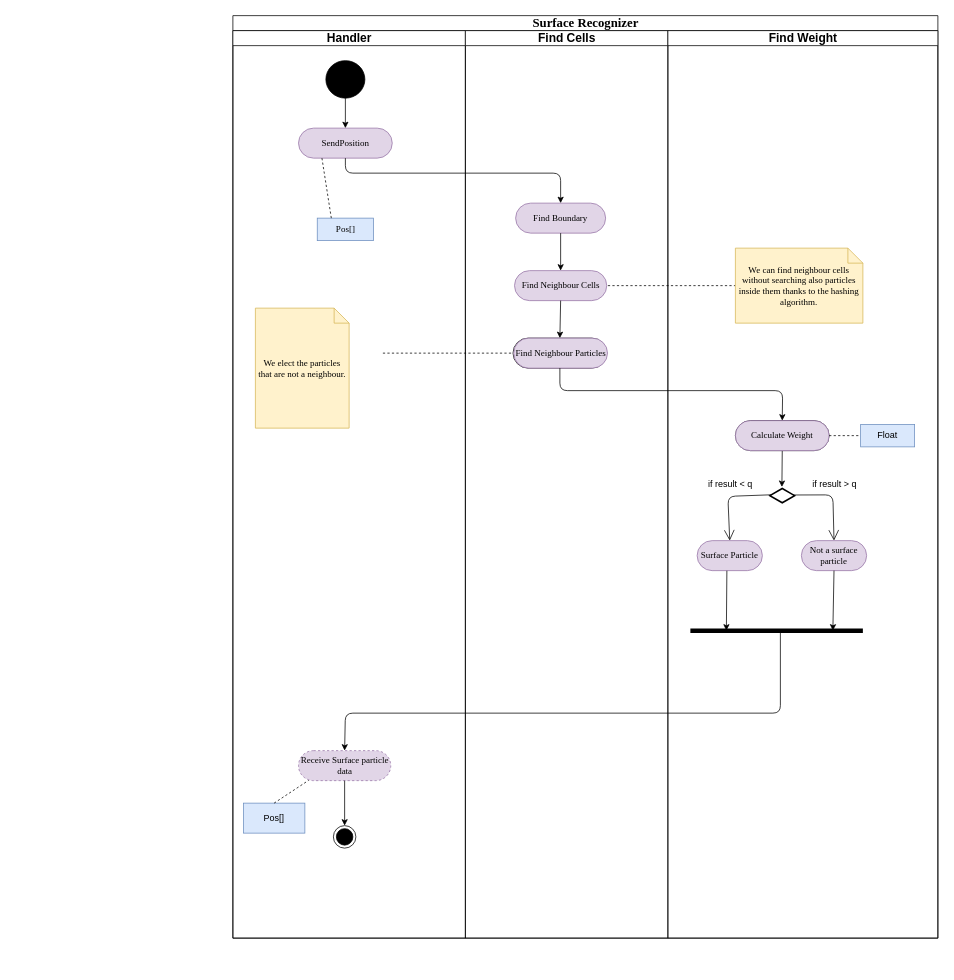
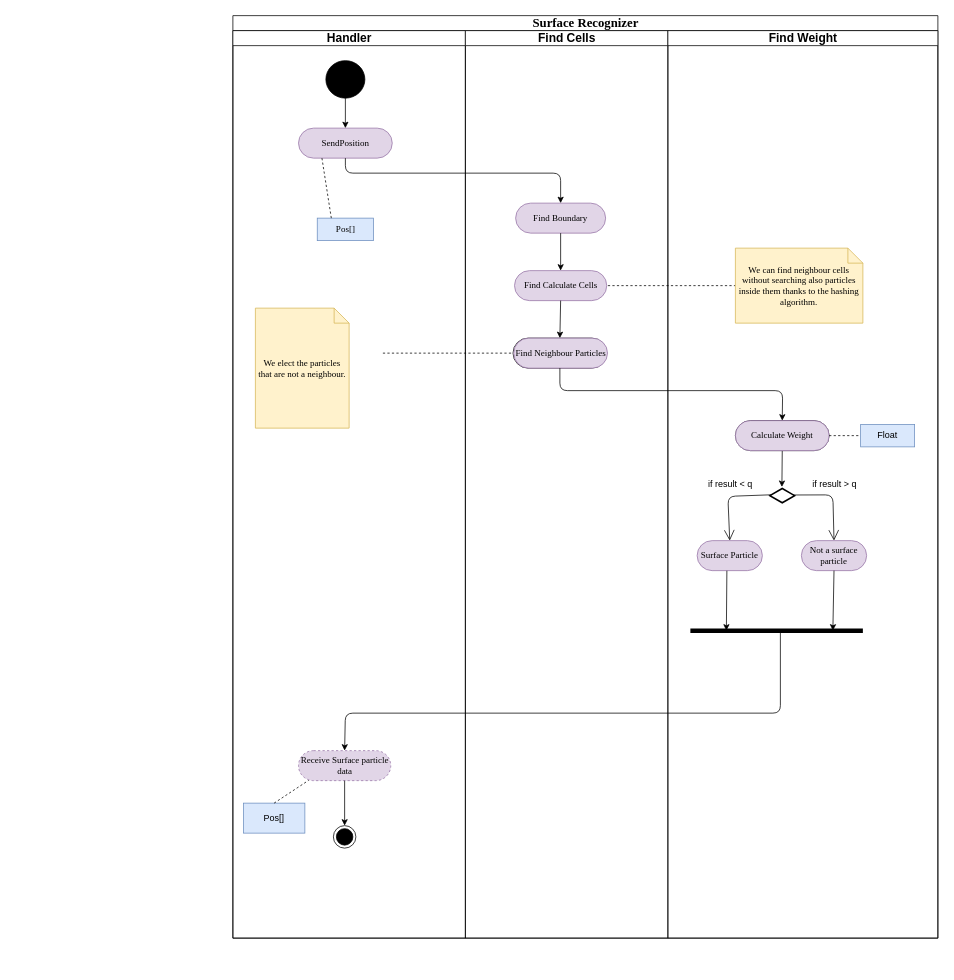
  <mxCell id="0" />
  <mxCell id="1" parent="0" />
  <mxCell id="2" value="&lt;font style=&quot;font-size: 17px&quot;&gt;Surface Recognizer&lt;/font&gt;" style="swimlane;html=1;childLayout=stackLayout;startSize=20;rounded=0;shadow=0;comic=0;labelBackgroundColor=none;strokeWidth=1;fontFamily=Verdana;fontSize=12;align=center;" parent="1" vertex="1"><mxGeometry x="310" y="20" width="940" height="1230" as="geometry"><mxRectangle x="40" y="20" width="60" height="20" as="alternateBounds" /></mxGeometry></mxCell>
  <mxCell id="3" value="&lt;font style=&quot;font-size: 16px&quot;&gt;Handler&lt;/font&gt;" style="swimlane;html=1;startSize=20;" parent="2" vertex="1"><mxGeometry y="20" width="310" height="1210" as="geometry" /></mxCell>
  <mxCell id="4" value="" style="ellipse;whiteSpace=wrap;html=1;rounded=0;shadow=0;comic=0;labelBackgroundColor=none;strokeWidth=1;fillColor=#000000;fontFamily=Verdana;fontSize=12;align=center;" parent="3" vertex="1"><mxGeometry x="124" y="40" width="52" height="50" as="geometry" /></mxCell>
  <mxCell id="5" value="SendPosition" style="rounded=1;whiteSpace=wrap;html=1;shadow=0;comic=0;labelBackgroundColor=none;strokeWidth=1;fontFamily=Verdana;fontSize=12;align=center;arcSize=50;fillColor=#e1d5e7;strokeColor=#9673a6;" parent="3" vertex="1"><mxGeometry x="87.5" y="130" width="125" height="40" as="geometry" /></mxCell>
  <mxCell id="6" value="Pos[]" style="rounded=0;whiteSpace=wrap;html=1;shadow=0;comic=0;labelBackgroundColor=none;strokeWidth=1;fontFamily=Verdana;fontSize=12;align=center;arcSize=50;fillColor=#dae8fc;strokeColor=#6c8ebf;" parent="3" vertex="1"><mxGeometry x="112.5" y="250" width="75" height="30" as="geometry" /></mxCell>
  <mxCell id="7" value="" style="endArrow=classic;html=1;entryX=0.5;entryY=0;entryDx=0;entryDy=0;exitX=0.5;exitY=1;exitDx=0;exitDy=0;" parent="3" source="4" target="5" edge="1"><mxGeometry width="50" height="50" relative="1" as="geometry"><mxPoint x="30" y="340" as="sourcePoint" /><mxPoint x="80" y="290" as="targetPoint" /></mxGeometry></mxCell>
  <mxCell id="8" value="Receive Surface particle data" style="rounded=1;whiteSpace=wrap;html=1;shadow=0;comic=0;labelBackgroundColor=none;strokeWidth=1;fontFamily=Verdana;fontSize=12;align=center;arcSize=50;fillColor=#e1d5e7;strokeColor=#9673a6;dashed=1;" parent="3" vertex="1"><mxGeometry x="87.5" y="960" width="123" height="40" as="geometry" /></mxCell>
  <mxCell id="9" value="We elect the particles that are not a neighbour." style="shape=note;whiteSpace=wrap;html=1;rounded=0;shadow=0;comic=0;labelBackgroundColor=none;strokeWidth=1;fontFamily=Verdana;fontSize=12;align=center;size=20;fillColor=#fff2cc;strokeColor=#d6b656;" parent="3" vertex="1"><mxGeometry x="30" y="370" width="125" height="160" as="geometry" /></mxCell>
  <mxCell id="10" value="" style="endArrow=none;dashed=1;html=1;entryX=0.25;entryY=1;entryDx=0;entryDy=0;exitX=0.25;exitY=0;exitDx=0;exitDy=0;" edge="1" parent="3" source="6" target="5"><mxGeometry width="50" height="50" relative="1" as="geometry"><mxPoint x="210" y="440" as="sourcePoint" /><mxPoint x="383.5" y="440" as="targetPoint" /></mxGeometry></mxCell>
  <mxCell id="11" value="" style="ellipse;html=1;shape=endState;fillColor=#000000;strokeColor=#000000;" vertex="1" parent="3"><mxGeometry x="134" y="1060" width="30" height="30" as="geometry" /></mxCell>
  <mxCell id="12" value="" style="endArrow=classic;html=1;strokeWidth=1;exitX=0.5;exitY=1;exitDx=0;exitDy=0;entryX=0.5;entryY=0;entryDx=0;entryDy=0;" parent="3" source="8" target="11" edge="1"><mxGeometry width="50" height="50" relative="1" as="geometry"><mxPoint x="381.0" y="960" as="sourcePoint" /><mxPoint x="149" y="1060" as="targetPoint" /></mxGeometry></mxCell>
  <mxCell id="13" value="Pos[]" style="rounded=0;whiteSpace=wrap;html=1;strokeWidth=1;fillColor=#dae8fc;strokeColor=#6c8ebf;" parent="3" vertex="1"><mxGeometry x="14" y="1030" width="82" height="40" as="geometry" /></mxCell>
  <mxCell id="14" value="" style="endArrow=none;dashed=1;html=1;entryX=0.111;entryY=0.988;entryDx=0;entryDy=0;entryPerimeter=0;exitX=0.5;exitY=0;exitDx=0;exitDy=0;" edge="1" parent="3" source="13" target="8"><mxGeometry width="50" height="50" relative="1" as="geometry"><mxPoint x="230" y="1080" as="sourcePoint" /><mxPoint x="280" y="1030" as="targetPoint" /></mxGeometry></mxCell>
  <mxCell id="15" value="&lt;font style=&quot;font-size: 16px&quot;&gt;Find Cells&lt;/font&gt;" style="swimlane;html=1;startSize=20;" parent="2" vertex="1"><mxGeometry x="310" y="20" width="270" height="1210" as="geometry" /></mxCell>
  <mxCell id="16" value="Find Boundary" style="rounded=1;whiteSpace=wrap;html=1;shadow=0;comic=0;labelBackgroundColor=none;strokeWidth=1;fontFamily=Verdana;fontSize=12;align=center;arcSize=50;fillColor=#e1d5e7;strokeColor=#9673a6;" parent="15" vertex="1"><mxGeometry x="67" y="230" width="120" height="40" as="geometry" /></mxCell>
- <mxCell id="17" value="Find Neighbour Cells" style="rounded=1;whiteSpace=wrap;html=1;shadow=0;comic=0;labelBackgroundColor=none;strokeWidth=1;fontFamily=Verdana;fontSize=12;align=center;arcSize=50;fillColor=#e1d5e7;strokeColor=#9673a6;" parent="15" vertex="1"><mxGeometry x="65.5" y="320" width="123" height="40" as="geometry" /></mxCell>
+ <mxCell id="17" value="Find Calculate Cells" style="rounded=1;whiteSpace=wrap;html=1;shadow=0;comic=0;labelBackgroundColor=none;strokeWidth=1;fontFamily=Verdana;fontSize=12;align=center;arcSize=50;fillColor=#e1d5e7;strokeColor=#9673a6;" parent="15" vertex="1"><mxGeometry x="65.5" y="320" width="123" height="40" as="geometry" /></mxCell>
  <mxCell id="18" value="Find Neighbour Particles" style="rounded=1;whiteSpace=wrap;html=1;shadow=0;comic=0;labelBackgroundColor=none;strokeWidth=1;fontFamily=Verdana;fontSize=12;align=center;arcSize=50;" parent="15" vertex="1"><mxGeometry x="63.5" y="410" width="125" height="40" as="geometry" /></mxCell>
  <mxCell id="19" value="" style="endArrow=classic;html=1;exitX=0.5;exitY=1;exitDx=0;exitDy=0;entryX=0.5;entryY=0;entryDx=0;entryDy=0;" parent="15" source="16" target="17" edge="1"><mxGeometry width="50" height="50" relative="1" as="geometry"><mxPoint x="210" y="330" as="sourcePoint" /><mxPoint x="260" y="280" as="targetPoint" /></mxGeometry></mxCell>
  <mxCell id="20" value="" style="endArrow=classic;html=1;exitX=0.5;exitY=1;exitDx=0;exitDy=0;entryX=0.5;entryY=0;entryDx=0;entryDy=0;" parent="15" source="17" target="18" edge="1"><mxGeometry width="50" height="50" relative="1" as="geometry"><mxPoint x="35.5" y="360" as="sourcePoint" /><mxPoint x="35.5" y="410" as="targetPoint" /></mxGeometry></mxCell>
  <mxCell id="21" value="" style="endArrow=none;dashed=1;html=1;entryX=0;entryY=0.5;entryDx=0;entryDy=0;entryPerimeter=0;" parent="15" target="38" edge="1"><mxGeometry width="50" height="50" relative="1" as="geometry"><mxPoint x="190" y="340" as="sourcePoint" /><mxPoint x="219.86" y="640" as="targetPoint" /></mxGeometry></mxCell>
  <mxCell id="22" value="Find Neighbour Particles" style="rounded=1;whiteSpace=wrap;html=1;shadow=0;comic=0;labelBackgroundColor=none;strokeWidth=1;fontFamily=Verdana;fontSize=12;align=center;arcSize=50;fillColor=#e1d5e7;strokeColor=#9673a6;" vertex="1" parent="15"><mxGeometry x="64.5" y="410" width="125" height="40" as="geometry" /></mxCell>
  <mxCell id="23" value="&lt;font style=&quot;font-size: 16px&quot;&gt;Find Weight&lt;/font&gt;" style="swimlane;html=1;startSize=20;" parent="2" vertex="1"><mxGeometry x="580" y="20" width="360" height="1210" as="geometry" /></mxCell>
  <mxCell id="24" value="Calculate Weight" style="rounded=1;whiteSpace=wrap;html=1;shadow=0;comic=0;labelBackgroundColor=none;strokeWidth=1;fontFamily=Verdana;fontSize=12;align=center;arcSize=50;" parent="23" vertex="1"><mxGeometry x="90" y="520" width="125" height="40" as="geometry" /></mxCell>
  <mxCell id="25" value="" style="html=1;whiteSpace=wrap;aspect=fixed;shape=isoRectangle;strokeWidth=2;" parent="23" vertex="1"><mxGeometry x="136" y="610" width="33" height="20" as="geometry" /></mxCell>
  <mxCell id="26" value="" style="endArrow=open;endFill=1;endSize=12;html=1;exitX=0.934;exitY=0.458;exitDx=0;exitDy=0;exitPerimeter=0;entryX=0.5;entryY=0;entryDx=0;entryDy=0;" parent="23" source="25" target="29" edge="1"><mxGeometry width="160" relative="1" as="geometry"><mxPoint x="253.5" y="640.0" as="sourcePoint" /><mxPoint x="230" y="670" as="targetPoint" /><Array as="points"><mxPoint x="220" y="619" /></Array></mxGeometry></mxCell>
  <mxCell id="27" value="Surface Particle" style="rounded=1;whiteSpace=wrap;html=1;shadow=0;comic=0;labelBackgroundColor=none;strokeWidth=1;fontFamily=Verdana;fontSize=12;align=center;arcSize=50;fillColor=#e1d5e7;strokeColor=#9673a6;" parent="23" vertex="1"><mxGeometry x="39" y="680" width="87" height="40" as="geometry" /></mxCell>
  <mxCell id="28" value="" style="endArrow=open;endFill=1;endSize=12;html=1;entryX=0.5;entryY=0;entryDx=0;entryDy=0;exitX=0.045;exitY=0.445;exitDx=0;exitDy=0;exitPerimeter=0;" parent="23" source="25" target="27" edge="1"><mxGeometry width="160" relative="1" as="geometry"><mxPoint x="124.5" y="621" as="sourcePoint" /><mxPoint x="74.5" y="690" as="targetPoint" /><Array as="points"><mxPoint x="80" y="621" /></Array></mxGeometry></mxCell>
  <mxCell id="29" value="Not a surface particle" style="rounded=1;whiteSpace=wrap;html=1;shadow=0;comic=0;labelBackgroundColor=none;strokeWidth=1;fontFamily=Verdana;fontSize=12;align=center;arcSize=50;fillColor=#e1d5e7;strokeColor=#9673a6;" parent="23" vertex="1"><mxGeometry x="178" y="680" width="87" height="40" as="geometry" /></mxCell>
  <mxCell id="30" value="if result &amp;lt; q" style="text;html=1;align=center;verticalAlign=middle;resizable=0;points=[];;autosize=1;" parent="23" vertex="1"><mxGeometry x="47.5" y="595" width="70" height="20" as="geometry" /></mxCell>
  <mxCell id="31" value="if result &amp;gt; q" style="text;html=1;align=center;verticalAlign=middle;resizable=0;points=[];;autosize=1;" parent="23" vertex="1"><mxGeometry x="187" y="595" width="70" height="20" as="geometry" /></mxCell>
  <mxCell id="32" value="" style="endArrow=classic;html=1;exitX=0.5;exitY=1;exitDx=0;exitDy=0;entryX=0.486;entryY=-0.079;entryDx=0;entryDy=0;entryPerimeter=0;" parent="23" source="24" target="25" edge="1"><mxGeometry width="50" height="50" relative="1" as="geometry"><mxPoint x="-123" y="380" as="sourcePoint" /><mxPoint x="153" y="601" as="targetPoint" /></mxGeometry></mxCell>
  <mxCell id="33" value="" style="endArrow=classic;html=1;exitX=0.456;exitY=1.005;exitDx=0;exitDy=0;exitPerimeter=0;" parent="23" source="27" edge="1"><mxGeometry width="50" height="50" relative="1" as="geometry"><mxPoint x="140" y="800" as="sourcePoint" /><mxPoint x="78" y="800" as="targetPoint" /></mxGeometry></mxCell>
  <mxCell id="34" value="" style="endArrow=none;html=1;strokeWidth=6;" parent="23" edge="1"><mxGeometry width="50" height="50" relative="1" as="geometry"><mxPoint x="30" y="800" as="sourcePoint" /><mxPoint x="260" y="800" as="targetPoint" /></mxGeometry></mxCell>
  <mxCell id="35" value="" style="endArrow=classic;html=1;exitX=0.5;exitY=1;exitDx=0;exitDy=0;" parent="23" source="29" edge="1"><mxGeometry width="50" height="50" relative="1" as="geometry"><mxPoint x="215.172" y="730.2" as="sourcePoint" /><mxPoint x="220" y="800" as="targetPoint" /></mxGeometry></mxCell>
  <mxCell id="36" value="" style="endArrow=classic;html=1;strokeWidth=1;entryX=0.5;entryY=0;entryDx=0;entryDy=0;" parent="23" target="8" edge="1"><mxGeometry width="50" height="50" relative="1" as="geometry"><mxPoint x="150" y="800" as="sourcePoint" /><mxPoint x="-490" y="980" as="targetPoint" /><Array as="points"><mxPoint x="150" y="910" /><mxPoint x="-430" y="910" /></Array></mxGeometry></mxCell>
  <mxCell id="37" value="Float" style="rounded=0;whiteSpace=wrap;html=1;strokeWidth=1;fillColor=#dae8fc;strokeColor=#6c8ebf;" parent="23" vertex="1"><mxGeometry x="257" y="525" width="72" height="30" as="geometry" /></mxCell>
  <mxCell id="38" value="We can find neighbour cells without searching also particles inside them thanks to the hashing algorithm." style="shape=note;whiteSpace=wrap;html=1;rounded=0;shadow=0;comic=0;labelBackgroundColor=none;strokeWidth=1;fontFamily=Verdana;fontSize=12;align=center;size=20;fillColor=#fff2cc;strokeColor=#d6b656;" parent="23" vertex="1"><mxGeometry x="90" y="290" width="170" height="100" as="geometry" /></mxCell>
  <mxCell id="39" value="Calculate Weight" style="rounded=1;whiteSpace=wrap;html=1;shadow=0;comic=0;labelBackgroundColor=none;strokeWidth=1;fontFamily=Verdana;fontSize=12;align=center;arcSize=50;fillColor=#e1d5e7;strokeColor=#9673a6;" vertex="1" parent="23"><mxGeometry x="90" y="520" width="125" height="40" as="geometry" /></mxCell>
  <mxCell id="40" value="" style="endArrow=none;dashed=1;html=1;exitX=1;exitY=0.5;exitDx=0;exitDy=0;entryX=0;entryY=0.5;entryDx=0;entryDy=0;" edge="1" parent="23" source="39" target="37"><mxGeometry width="50" height="50" relative="1" as="geometry"><mxPoint x="240" y="500" as="sourcePoint" /><mxPoint x="290" y="450" as="targetPoint" /></mxGeometry></mxCell>
  <mxCell id="41" value="" style="endArrow=classic;html=1;exitX=0.5;exitY=1;exitDx=0;exitDy=0;entryX=0.5;entryY=0;entryDx=0;entryDy=0;" parent="2" source="5" target="16" edge="1"><mxGeometry width="50" height="50" relative="1" as="geometry"><mxPoint x="130" y="250" as="sourcePoint" /><mxPoint x="480" y="170" as="targetPoint" /><Array as="points"><mxPoint x="150" y="210" /><mxPoint x="437" y="210" /></Array></mxGeometry></mxCell>
  <mxCell id="42" value="" style="endArrow=classic;html=1;exitX=0.5;exitY=1;exitDx=0;exitDy=0;entryX=0.5;entryY=0;entryDx=0;entryDy=0;" parent="2" source="18" target="24" edge="1"><mxGeometry width="50" height="50" relative="1" as="geometry"><mxPoint x="447" y="390" as="sourcePoint" /><mxPoint x="446" y="440" as="targetPoint" /><Array as="points"><mxPoint x="436" y="500" /><mxPoint x="733" y="500" /></Array></mxGeometry></mxCell>
  <mxCell id="43" value="" style="endArrow=none;dashed=1;html=1;entryX=0;entryY=0.5;entryDx=0;entryDy=0;exitX=0;exitY=0;exitDx=170;exitDy=60;exitPerimeter=0;" parent="2" source="9" target="18" edge="1"><mxGeometry width="50" height="50" relative="1" as="geometry"><mxPoint x="-200" y="570" as="sourcePoint" /><mxPoint x="-150" y="520" as="targetPoint" /></mxGeometry></mxCell>
  <mxCell id="44" value="" style="text;strokeColor=none;fillColor=none;align=left;verticalAlign=middle;spacingTop=-1;spacingLeft=4;spacingRight=4;rotatable=0;labelPosition=right;points=[];portConstraint=eastwest;" parent="1" vertex="1"><mxGeometry x="20" y="1270" width="20" height="14" as="geometry" /></mxCell>
